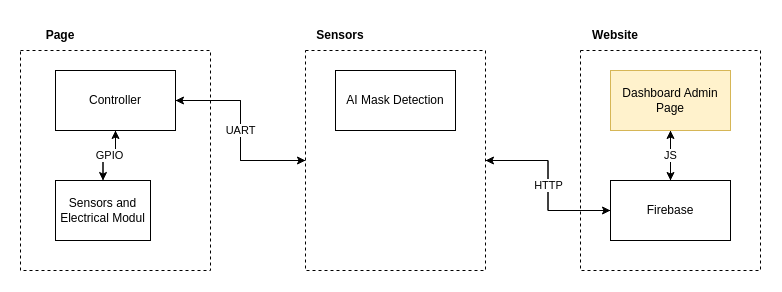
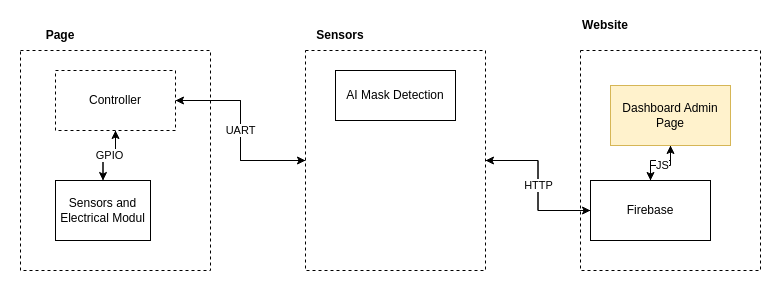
  <mxCell id="0" />
  <mxCell id="1" parent="0" />
  <mxCell id="2" value="" style="rounded=0;whiteSpace=wrap;html=1;dashed=1;" parent="1" vertex="1"><mxGeometry x="580" y="50" width="180" height="220" as="geometry" /></mxCell>
  <mxCell id="3" value="" style="rounded=0;whiteSpace=wrap;html=1;dashed=1;" parent="1" vertex="1"><mxGeometry x="20" y="50" width="190" height="220" as="geometry" /></mxCell>
  <mxCell id="4" style="edgeStyle=orthogonalEdgeStyle;rounded=0;orthogonalLoop=1;jettySize=auto;html=1;exitX=0;exitY=0.5;exitDx=0;exitDy=0;entryX=1;entryY=0.5;entryDx=0;entryDy=0;" edge="1" parent="1" source="6" target="9"><mxGeometry relative="1" as="geometry" /></mxCell>
  <mxCell id="5" style="edgeStyle=orthogonalEdgeStyle;rounded=0;orthogonalLoop=1;jettySize=auto;html=1;exitX=1;exitY=0.5;exitDx=0;exitDy=0;" edge="1" parent="1" source="6" target="12"><mxGeometry relative="1" as="geometry" /></mxCell>
  <mxCell id="6" value="" style="rounded=0;whiteSpace=wrap;html=1;dashed=1;" parent="1" vertex="1"><mxGeometry x="305" y="50" width="180" height="220" as="geometry" /></mxCell>
  <mxCell id="7" style="edgeStyle=orthogonalEdgeStyle;rounded=0;orthogonalLoop=1;jettySize=auto;html=1;exitX=0.5;exitY=1;exitDx=0;exitDy=0;" parent="1" source="9" target="16" edge="1"><mxGeometry relative="1" as="geometry" /></mxCell>
  <mxCell id="8" value="UART" style="edgeStyle=orthogonalEdgeStyle;rounded=0;orthogonalLoop=1;jettySize=auto;html=1;exitX=1;exitY=0.5;exitDx=0;exitDy=0;entryX=0;entryY=0.5;entryDx=0;entryDy=0;" edge="1" parent="1" source="9" target="6"><mxGeometry relative="1" as="geometry" /></mxCell>
- <mxCell id="9" value="Controller" style="rounded=0;whiteSpace=wrap;html=1;" parent="1" vertex="1"><mxGeometry x="55" y="70" width="120" height="60" as="geometry" /></mxCell>
+ <mxCell id="9" value="Controller" style="rounded=0;whiteSpace=wrap;html=1;dashed=1;" parent="1" vertex="1"><mxGeometry x="55" y="70" width="120" height="60" as="geometry" /></mxCell>
  <mxCell id="10" value="" style="edgeStyle=orthogonalEdgeStyle;rounded=0;orthogonalLoop=1;jettySize=auto;html=1;" parent="1" source="12" target="14" edge="1"><mxGeometry relative="1" as="geometry" /></mxCell>
  <mxCell id="11" value="HTTP" style="edgeStyle=orthogonalEdgeStyle;rounded=0;orthogonalLoop=1;jettySize=auto;html=1;exitX=0;exitY=0.5;exitDx=0;exitDy=0;entryX=1;entryY=0.5;entryDx=0;entryDy=0;" edge="1" parent="1" source="12" target="6"><mxGeometry relative="1" as="geometry" /></mxCell>
- <mxCell id="12" value="Firebase" style="rounded=0;whiteSpace=wrap;html=1;" parent="1" vertex="1"><mxGeometry x="610" y="180" width="120" height="60" as="geometry" /></mxCell>
+ <mxCell id="12" value="Firebase" style="rounded=0;whiteSpace=wrap;html=1;" parent="1" vertex="1"><mxGeometry x="590" y="180" width="120" height="60" as="geometry" /></mxCell>
  <mxCell id="13" value="JS" style="edgeStyle=orthogonalEdgeStyle;rounded=0;orthogonalLoop=1;jettySize=auto;html=1;exitX=0.5;exitY=1;exitDx=0;exitDy=0;entryX=0.5;entryY=0;entryDx=0;entryDy=0;" parent="1" source="14" target="12" edge="1"><mxGeometry relative="1" as="geometry"><mxPoint x="670" y="160" as="targetPoint" /></mxGeometry></mxCell>
- <mxCell id="14" value="Dashboard Admin Page" style="rounded=0;whiteSpace=wrap;html=1;fillColor=#fff2cc;strokeColor=#d6b656;" parent="1" vertex="1"><mxGeometry x="610" y="70" width="120" height="60" as="geometry" /></mxCell>
+ <mxCell id="14" value="Dashboard Admin Page" style="rounded=0;whiteSpace=wrap;html=1;fillColor=#fff2cc;strokeColor=#d6b656;" parent="1" vertex="1"><mxGeometry x="610" y="85" width="120" height="60" as="geometry" /></mxCell>
  <mxCell id="15" value="GPIO" style="edgeStyle=orthogonalEdgeStyle;rounded=0;orthogonalLoop=1;jettySize=auto;html=1;exitX=0.5;exitY=0;exitDx=0;exitDy=0;entryX=0.5;entryY=1;entryDx=0;entryDy=0;" parent="1" source="16" target="9" edge="1"><mxGeometry relative="1" as="geometry" /></mxCell>
  <mxCell id="16" value="Sensors and Electrical Modul" style="rounded=0;whiteSpace=wrap;html=1;" parent="1" vertex="1"><mxGeometry x="55" y="180" width="95" height="60" as="geometry" /></mxCell>
- <mxCell id="17" value="AI Mask Detection" style="rounded=0;whiteSpace=wrap;html=1;" parent="1" vertex="1"><mxGeometry x="335" y="70" width="120" height="60" as="geometry" /></mxCell>
+ <mxCell id="17" value="AI Mask Detection" style="rounded=0;whiteSpace=wrap;html=1;" parent="1" vertex="1"><mxGeometry x="335" y="70" width="120" height="50" as="geometry" /></mxCell>
  <mxCell id="18" value="&lt;b&gt;Sensors&lt;/b&gt;" style="text;html=1;strokeColor=none;fillColor=none;align=center;verticalAlign=middle;whiteSpace=wrap;rounded=0;" parent="1" vertex="1"><mxGeometry x="305" y="20" width="70" height="30" as="geometry" /></mxCell>
  <mxCell id="19" value="&lt;b&gt;Page&lt;/b&gt;" style="text;html=1;strokeColor=none;fillColor=none;align=center;verticalAlign=middle;whiteSpace=wrap;rounded=0;" parent="1" vertex="1"><mxGeometry x="20" y="20" width="80" height="30" as="geometry" /></mxCell>
- <mxCell id="20" value="&lt;b&gt;Website&lt;/b&gt;" style="text;html=1;strokeColor=none;fillColor=none;align=center;verticalAlign=middle;whiteSpace=wrap;rounded=0;" parent="1" vertex="1"><mxGeometry x="580" y="20" width="70" height="30" as="geometry" /></mxCell>
+ <mxCell id="20" value="&lt;b&gt;Website&lt;/b&gt;" style="text;html=1;strokeColor=none;fillColor=none;align=center;verticalAlign=middle;whiteSpace=wrap;rounded=0;" parent="1" vertex="1"><mxGeometry x="570" y="10" width="70" height="30" as="geometry" /></mxCell>
